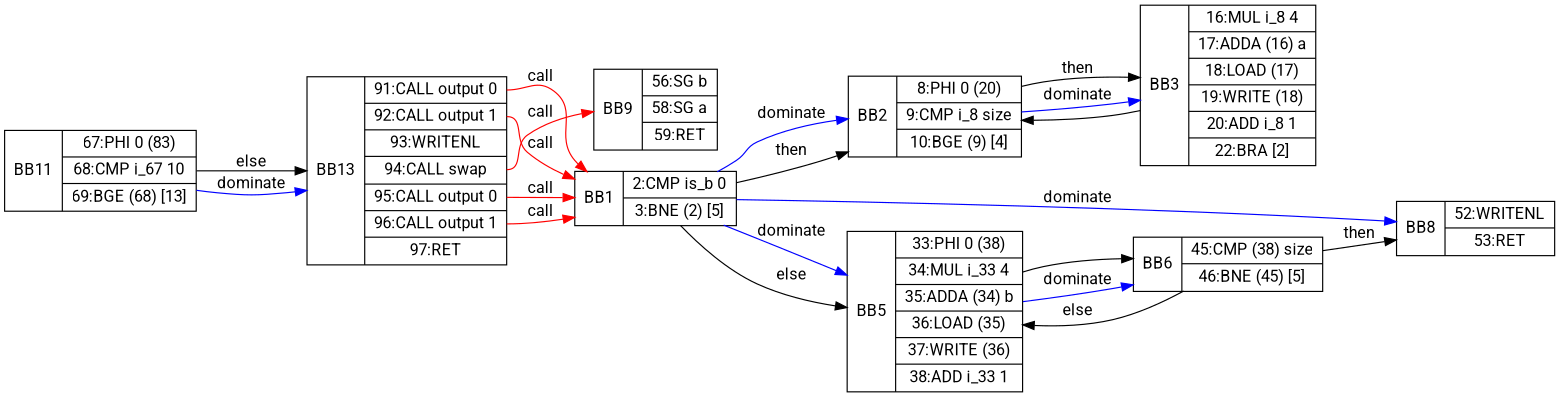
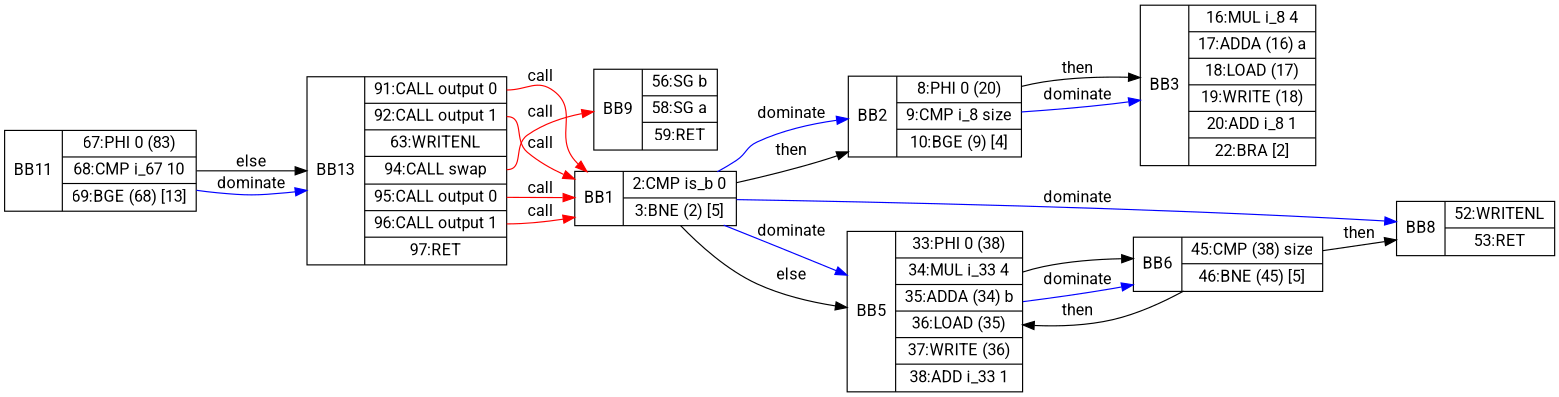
  digraph {
    fontname=Roboto
    rankdir=LR
    node [fontname=Roboto shape=record]
    edge [fontname=Roboto]
    n1 [label="{ BB11|{<67>67:PHI  0 (83)|<68>68:CMP i_67 10|<69>69:BGE (68) [13]}}"]
-   n2 [label="{ BB13|{<91>91:CALL output 0|<92>92:CALL output 1|<93>93:WRITENL  |<94>94:CALL swap|<95>95:CALL output 0|<96>96:CALL output 1|<97>97:RET  }}"]
+   n2 [label="{ BB13|{<91>91:CALL output 0|<92>92:CALL output 1|<93>63:WRITENL  |<94>94:CALL swap|<95>95:CALL output 0|<96>96:CALL output 1|<97>97:RET  }}"]
    n3 [label="{ BB1|{<2>2:CMP is_b 0|<3>3:BNE (2) [5]}}"]
    n4 [label="{ BB9|{<56>56:SG b |<58>58:SG a |<59>59:RET  }}"]
    n5 [label="{ BB2|{<8>8:PHI  0 (20)|<9>9:CMP i_8 size|<10>10:BGE (9) [4]}}"]
    n6 [label="{ BB5|{<33>33:PHI  0 (38)|<34>34:MUL i_33 4|<35>35:ADDA (34) b|<36>36:LOAD (35) |<37>37:WRITE (36) |<38>38:ADD i_33 1}}"]
    n7 [label="{ BB8|{<52>52:WRITENL  |<53>53:RET  }}"]
    n8 [label="{ BB3|{<16>16:MUL i_8 4|<17>17:ADDA (16) a|<18>18:LOAD (17) |<19>19:WRITE (18) |<20>20:ADD i_8 1|<22>22:BRA [2] }}"]
    n9 [label="{ BB6|{<45>45:CMP (38) size|<46>46:BNE (45) [5]}}"]
    n1 -> n2 [label=else]
    n1 -> n2 [color=blue label=dominate]
    n2 -> n3 [color=red label=call tailport=91]
    n2 -> n3 [color=red label=call tailport=92]
    n2 -> n3 [color=red label=call tailport=95]
    n2 -> n3 [color=red label=call tailport=96]
    n2 -> n4 [color=red label=call tailport=94]
    n3 -> n5 [label=then]
    n3 -> n5 [color=blue label=dominate]
    n3 -> n6 [label=else]
    n3 -> n6 [color=blue label=dominate]
    n3 -> n7 [color=blue label=dominate]
    n5 -> n8 [label=then]
    n5 -> n8 [color=blue label=dominate]
    n6 -> n9
    n6 -> n9 [color=blue label=dominate]
-   n8 -> n5
-   n9 -> n6 [label=else]
+   n9 -> n6 [label=then]
    n9 -> n7 [label=then]
  }
